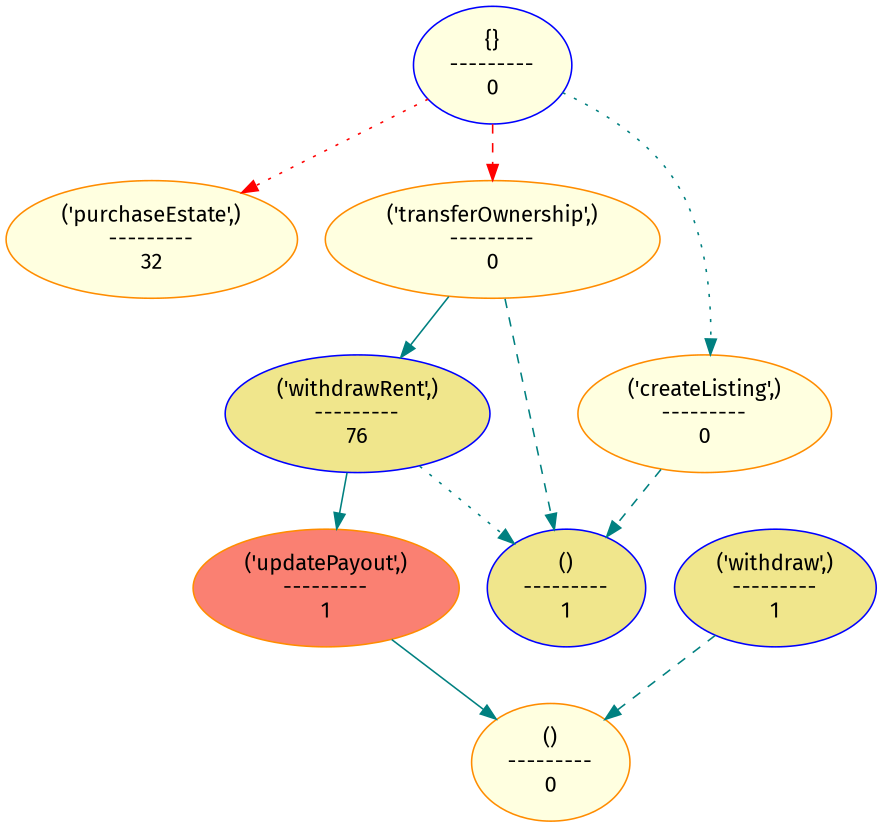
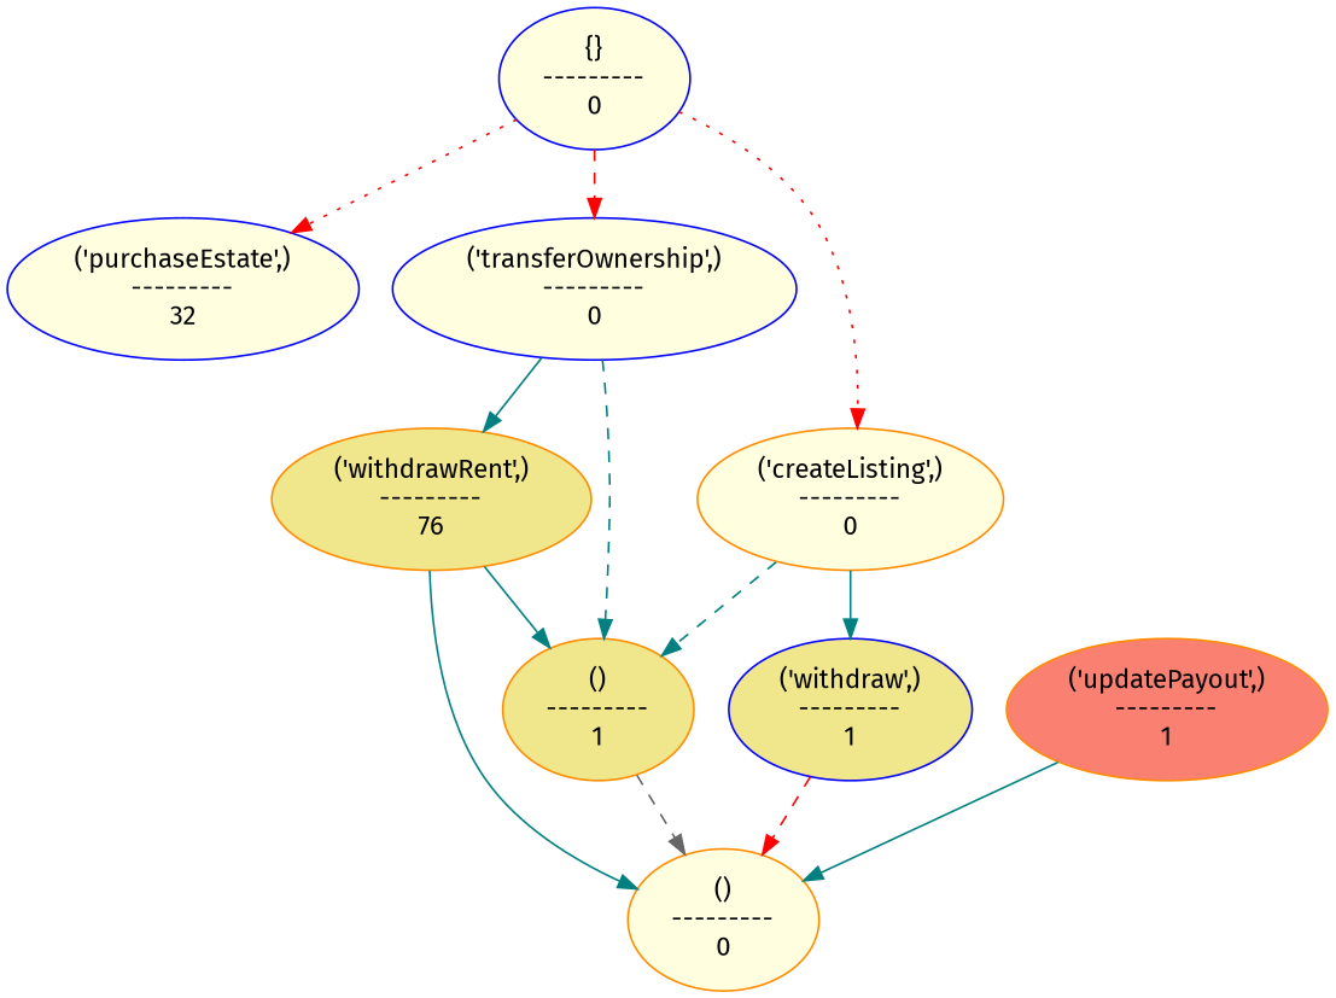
  strict digraph {
    fontname="Fira Sans"
    node [color=blue fillcolor=lightyellow fontname="Fira Sans" style=filled]
    edge [color=teal fontname="Fira Sans" style=dashed]
    "{}\n---------\n0"
-   "('purchaseEstate',)\n---------\n32" [color=darkorange]
-   "('transferOwnership',)\n---------\n0" [color=darkorange]
+   "('purchaseEstate',)\n---------\n32"
+   "('transferOwnership',)\n---------\n0"
    "('createListing',)\n---------\n0" [color=darkorange]
-   "('withdrawRent',)\n---------\n76" [fillcolor=khaki]
-   "()\n---------\n1" [fillcolor=khaki]
+   "('withdrawRent',)\n---------\n76" [color=darkorange fillcolor=khaki]
+   "()\n---------\n1" [color=darkorange fillcolor=khaki]
    "('withdraw',)\n---------\n1" [fillcolor=khaki]
    "('updatePayout',)\n---------\n1" [color=darkorange fillcolor=salmon]
    "()\n---------\n0" [color=darkorange]
    "{}\n---------\n0" -> "('purchaseEstate',)\n---------\n32" [color=red style=dotted]
    "{}\n---------\n0" -> "('transferOwnership',)\n---------\n0" [color=red]
-   "{}\n---------\n0" -> "('createListing',)\n---------\n0" [style=dotted]
+   "{}\n---------\n0" -> "('createListing',)\n---------\n0" [color=red style=dotted]
    "('transferOwnership',)\n---------\n0" -> "('withdrawRent',)\n---------\n76" [style=solid]
    "('transferOwnership',)\n---------\n0" -> "()\n---------\n1"
    "('createListing',)\n---------\n0" -> "()\n---------\n1"
-   "('withdrawRent',)\n---------\n76" -> "()\n---------\n1" [style=dotted]
-   "('withdrawRent',)\n---------\n76" -> "('updatePayout',)\n---------\n1" [style=solid]
-   "('withdraw',)\n---------\n1" -> "()\n---------\n0"
+   "('createListing',)\n---------\n0" -> "('withdraw',)\n---------\n1" [style=solid]
+   "('withdrawRent',)\n---------\n76" -> "()\n---------\n1" [style=solid]
+   "('withdrawRent',)\n---------\n76" -> "()\n---------\n0" [style=solid]
+   "()\n---------\n1" -> "()\n---------\n0" [color=gray40]
+   "('withdraw',)\n---------\n1" -> "()\n---------\n0" [color=red]
    "('updatePayout',)\n---------\n1" -> "()\n---------\n0" [style=solid]
  }
